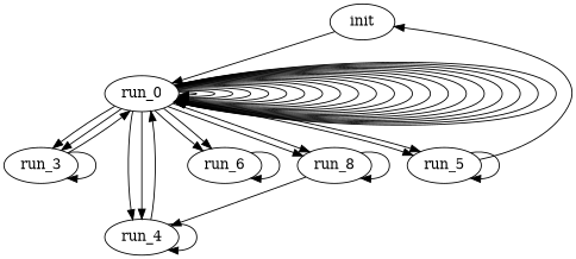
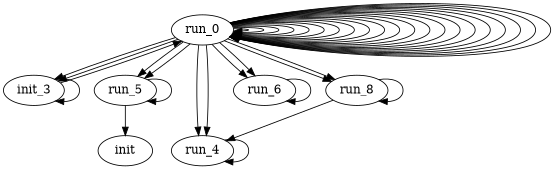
  digraph {
    rankdir=TD
    n1 [label=" init "]
    n2 [label=run_0]
-   n3 [label=run_3]
+   n3 [label=init_3]
    n4 [label=run_4]
    n5 [label=run_5]
    n6 [label=run_6]
    n7 [label=run_8]
-   n1 -> n2
    n2 -> n2
    n2 -> n2
    n2 -> n2
    n2 -> n2
    n2 -> n2
    n2 -> n2
    n2 -> n2
    n2 -> n2
    n2 -> n2
    n2 -> n2
    n2 -> n2
    n2 -> n2
    n2 -> n2
    n2 -> n2
    n2 -> n2
    n2 -> n2
    n2 -> n2
    n2 -> n2
    n2 -> n2
    n2 -> n2
    n2 -> n2
    n2 -> n3
    n2 -> n3
    n2 -> n4
    n2 -> n4
    n2 -> n5
    n2 -> n5
    n2 -> n6
    n2 -> n6
    n2 -> n7
    n2 -> n7
    n3 -> n2
    n3 -> n3
-   n4 -> n2
    n4 -> n4
    n5 -> n1
    n5 -> n5
    n6 -> n6
    n7 -> n4
    n7 -> n7
  }
